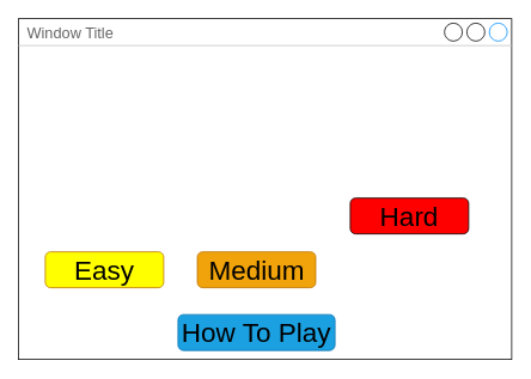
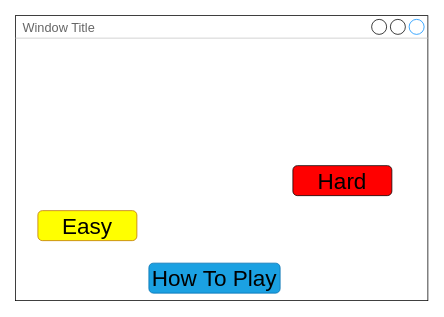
  <mxCell id="0" />
  <mxCell id="1" parent="0" />
  <mxCell id="2" value="Window Title" style="strokeWidth=1;shadow=0;dashed=0;align=center;html=1;shape=mxgraph.mockup.containers.window;align=left;verticalAlign=top;spacingLeft=8;strokeColor2=#008cff;strokeColor3=#c4c4c4;fontColor=#666666;mainText=;fontSize=17;labelBackgroundColor=none;fillColor=none;" vertex="1" parent="1"><mxGeometry x="20" y="20" width="550" height="380" as="geometry" /></mxCell>
  <mxCell id="3" value="How To Play" style="rounded=1;whiteSpace=wrap;html=1;fontSize=30;fillColor=#1ba1e2;strokeColor=#006EAF;fontColor=#000000;" vertex="1" parent="1"><mxGeometry x="198" y="350" width="175" height="40" as="geometry" /></mxCell>
- <mxCell id="4" value="Medium" style="rounded=1;whiteSpace=wrap;html=1;fontSize=30;fontColor=#000000;fillColor=#f0a30a;strokeColor=#BD7000;" vertex="1" parent="1"><mxGeometry x="219.5" y="280" width="132" height="40" as="geometry" /></mxCell>
  <mxCell id="5" value="Easy" style="rounded=1;whiteSpace=wrap;html=1;fontSize=30;fillColor=#FFFF00;strokeColor=#BD7000;fontColor=#000000;" vertex="1" parent="1"><mxGeometry x="50" y="280" width="132" height="40" as="geometry" /></mxCell>
  <mxCell id="6" value="Hard" style="rounded=1;whiteSpace=wrap;html=1;fillColor=#FF0000;fontSize=30;fontColor=#000000;" vertex="1" parent="1"><mxGeometry x="390" y="220" width="132" height="40" as="geometry" /></mxCell>
